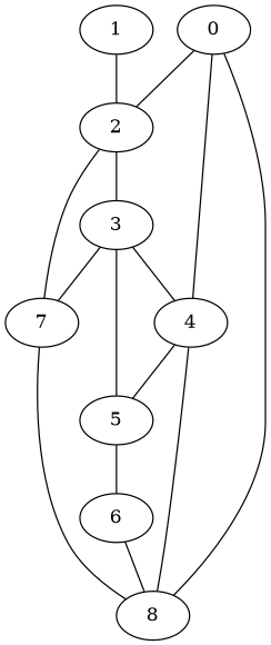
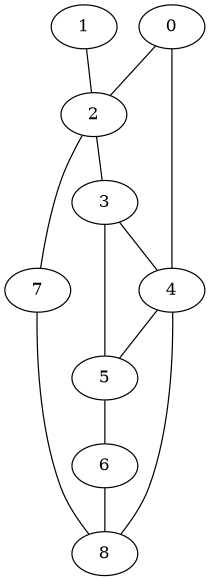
  graph {
    0
    2
    4
    8
    1
    3
    7
    5
    6
    0 -- 2
    0 -- 4
-   0 -- 8
    2 -- 3
    2 -- 7
    4 -- 8
    4 -- 5
    1 -- 2
    3 -- 4
-   3 -- 7
    3 -- 5
    7 -- 8
    5 -- 6
    6 -- 8
  }
